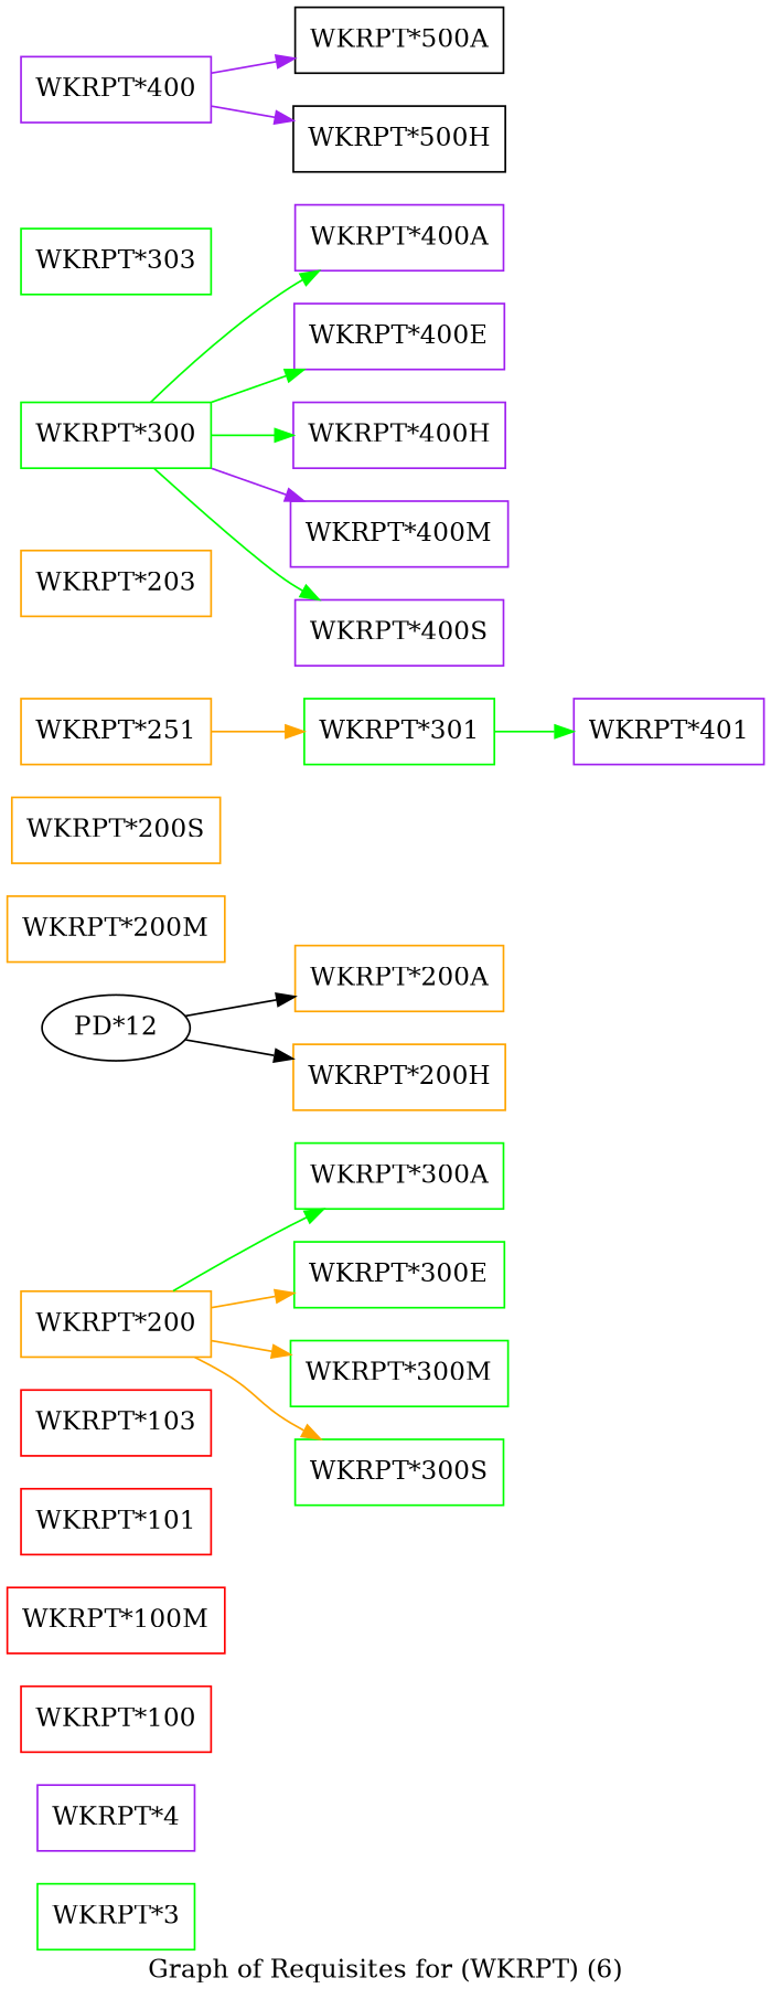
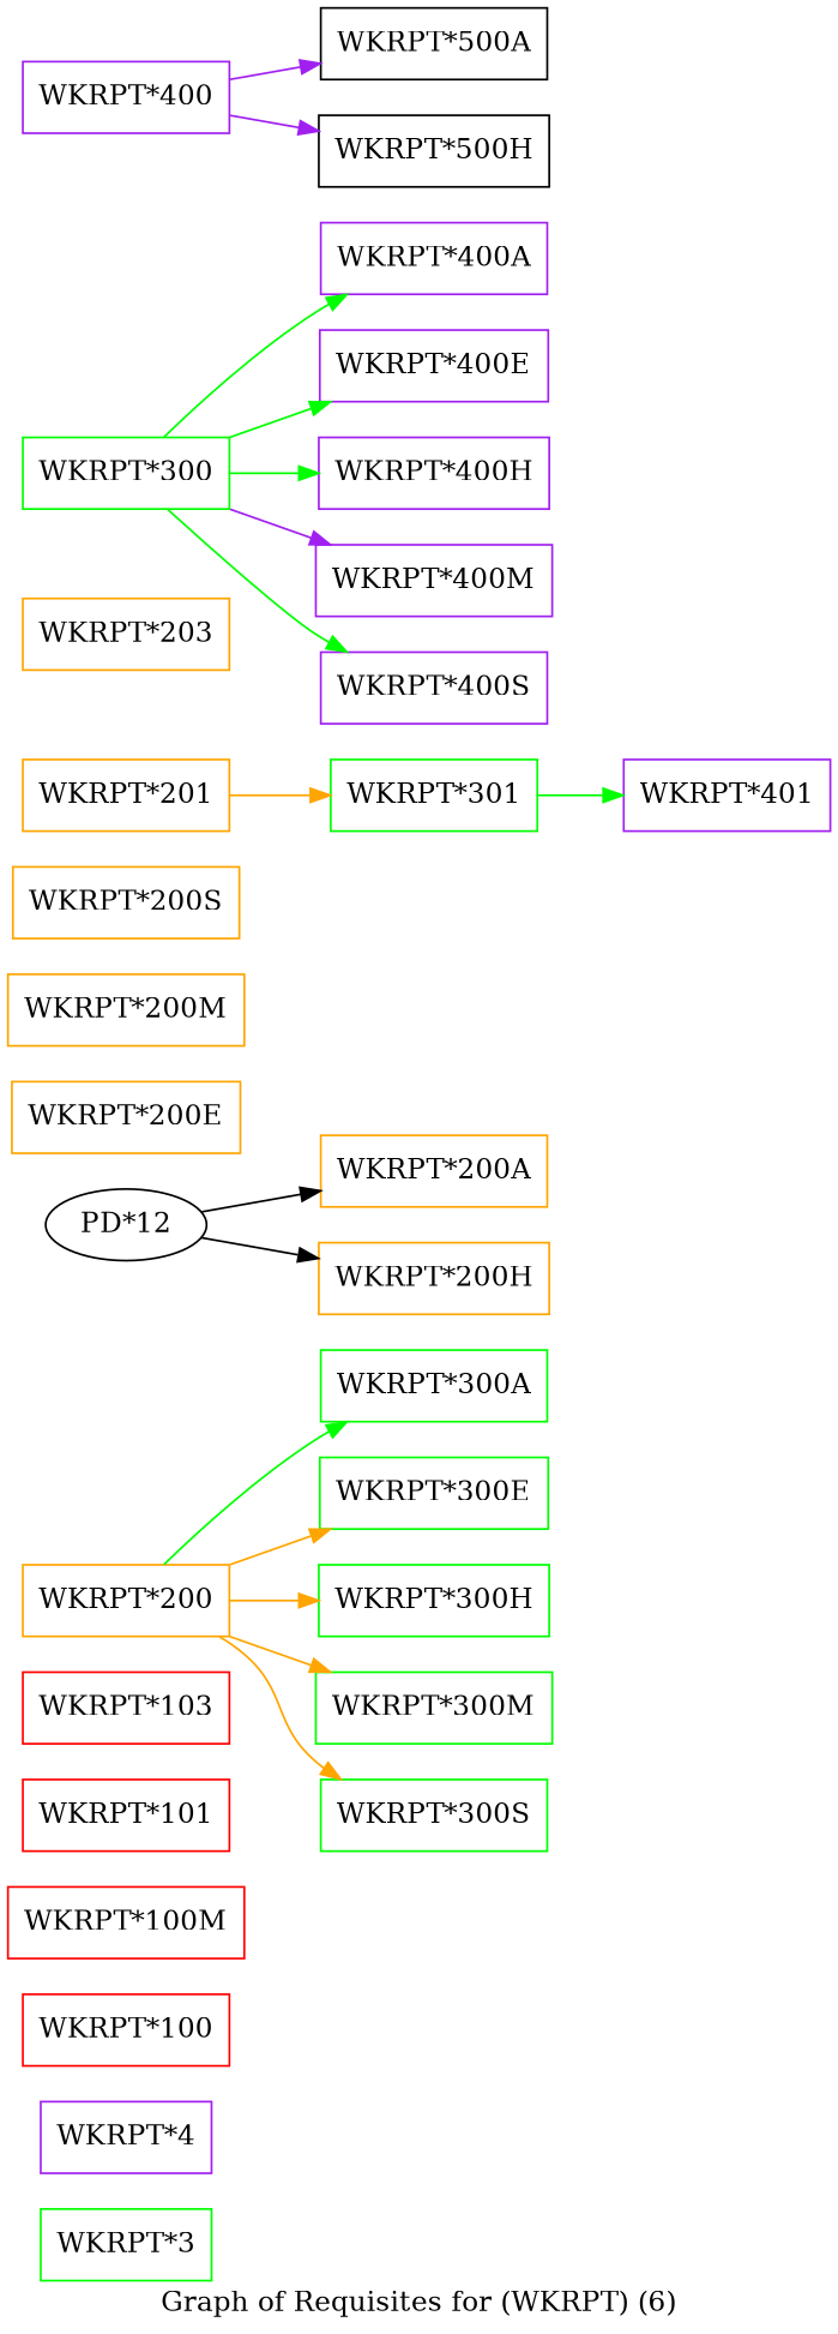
  strict digraph {
    label="Graph of Requisites for (WKRPT) (6)"
    rankdir=LR
    node [color=green shape=box]
    edge [color=green]
    "WKRPT*3" [height=0.5 width=1.1944]
    "WKRPT*4" [color=purple height=0.5 width=1.1944]
    "WKRPT*100" [color=red height=0.5 width=1.4444]
    "WKRPT*100M" [color=red height=0.5 width=1.6528]
    "WKRPT*101" [color=red height=0.5 width=1.4444]
    "WKRPT*103" [color=red height=0.5 width=1.4444]
    "WKRPT*200" [color=orange height=0.5 width=1.4444]
    "WKRPT*300A" [height=0.5 width=1.5833]
    "WKRPT*300E" [height=0.5 width=1.5972]
+   "WKRPT*300H" [height=0.5 width=1.6111]
    "WKRPT*300M" [height=0.5 width=1.6528]
    "WKRPT*300S" [height=0.5 width=1.5833]
    "WKRPT*200A" [color=orange height=0.5 width=1.5833]
    "PD*12" [height=0.5 width=1.1193 color="" shape=""]
    "WKRPT*200H" [color=orange height=0.5 width=1.6111]
+   "WKRPT*200E" [color=orange height=0.5 width=1.5972]
    "WKRPT*200M" [color=orange height=0.5 width=1.6528]
    "WKRPT*200S" [color=orange height=0.5 width=1.5833]
-   "WKRPT*201" [color=orange height=0.5 width=1.4444 label="WKRPT*251"]
+   "WKRPT*201" [color=orange height=0.5 width=1.4444]
    "WKRPT*301" [height=0.5 width=1.4444]
    "WKRPT*401" [color=purple height=0.5 width=1.4444]
    "WKRPT*203" [color=orange height=0.5 width=1.4444]
    "WKRPT*300" [height=0.5 width=1.4444]
    "WKRPT*400A" [color=purple height=0.5 width=1.5833]
    "WKRPT*400E" [color=purple height=0.5 width=1.5972]
    "WKRPT*400H" [color=purple height=0.5 width=1.6111]
    "WKRPT*400M" [color=purple height=0.5 width=1.6528]
    "WKRPT*400S" [color=purple height=0.5 width=1.5833]
-   "WKRPT*303" [height=0.5 width=1.4444]
    "WKRPT*400" [color=purple height=0.5 width=1.4444]
    "WKRPT*500A" [height=0.5 width=1.5833 color=""]
    "WKRPT*500H" [height=0.5 width=1.6111 color=""]
    "WKRPT*200" -> "WKRPT*300A"
    "WKRPT*200" -> "WKRPT*300E" [color=orange]
+   "WKRPT*200" -> "WKRPT*300H" [color=orange]
    "WKRPT*200" -> "WKRPT*300M" [color=orange]
    "WKRPT*200" -> "WKRPT*300S" [color=orange]
    "PD*12" -> "WKRPT*200A" [color=""]
    "PD*12" -> "WKRPT*200H" [color=""]
    "WKRPT*201" -> "WKRPT*301" [color=orange]
    "WKRPT*301" -> "WKRPT*401"
    "WKRPT*300" -> "WKRPT*400A"
    "WKRPT*300" -> "WKRPT*400E"
    "WKRPT*300" -> "WKRPT*400H"
    "WKRPT*300" -> "WKRPT*400M" [color=purple]
    "WKRPT*300" -> "WKRPT*400S"
    "WKRPT*400" -> "WKRPT*500A" [color=purple]
    "WKRPT*400" -> "WKRPT*500H" [color=purple]
  }
